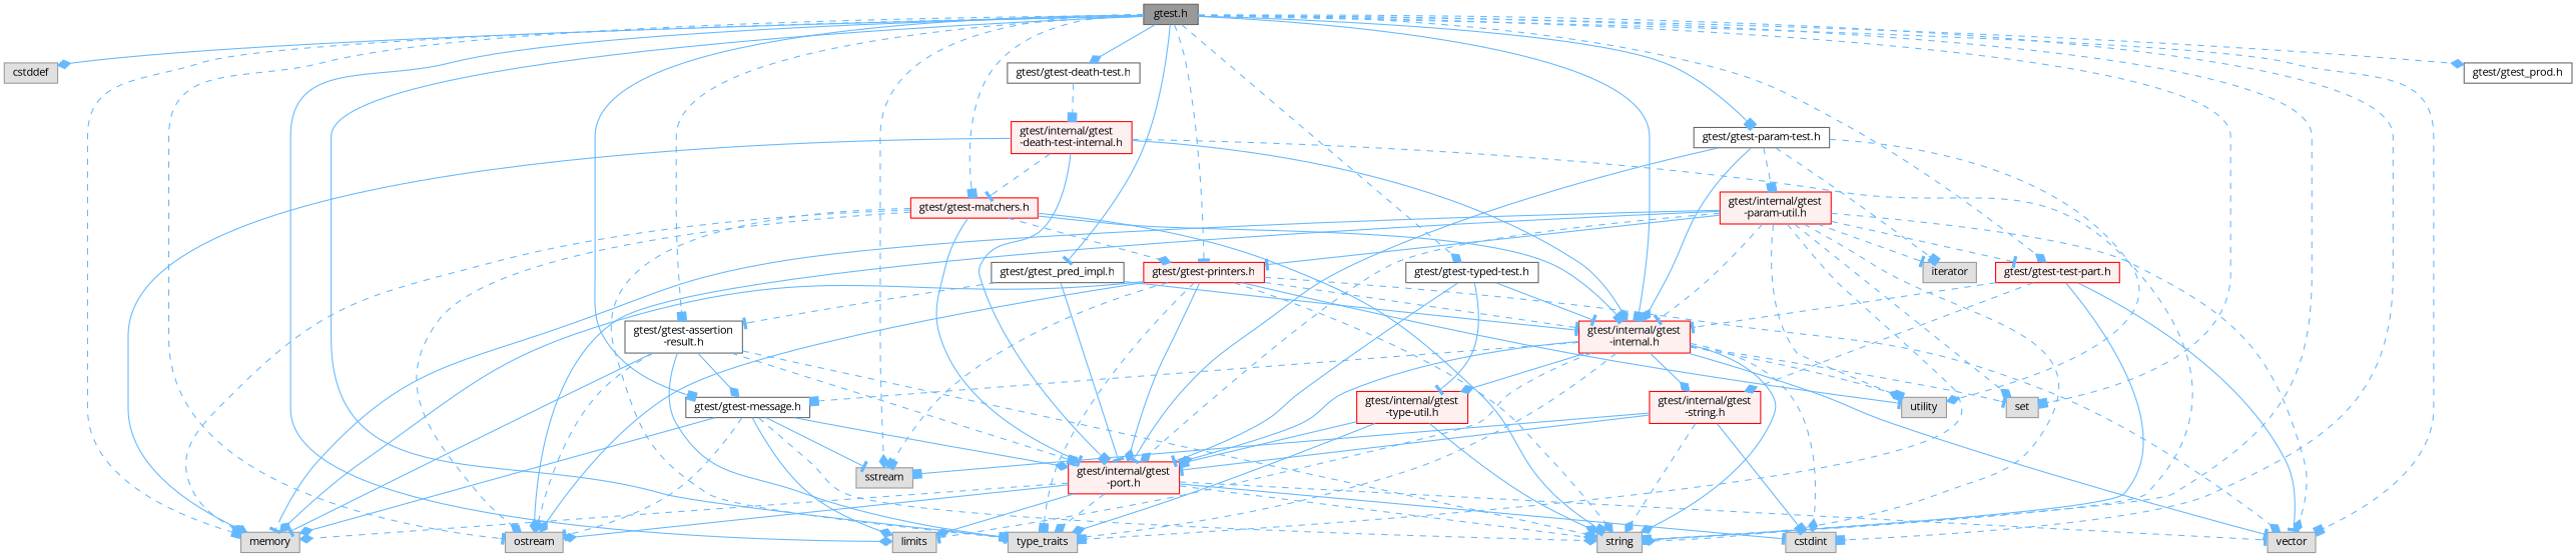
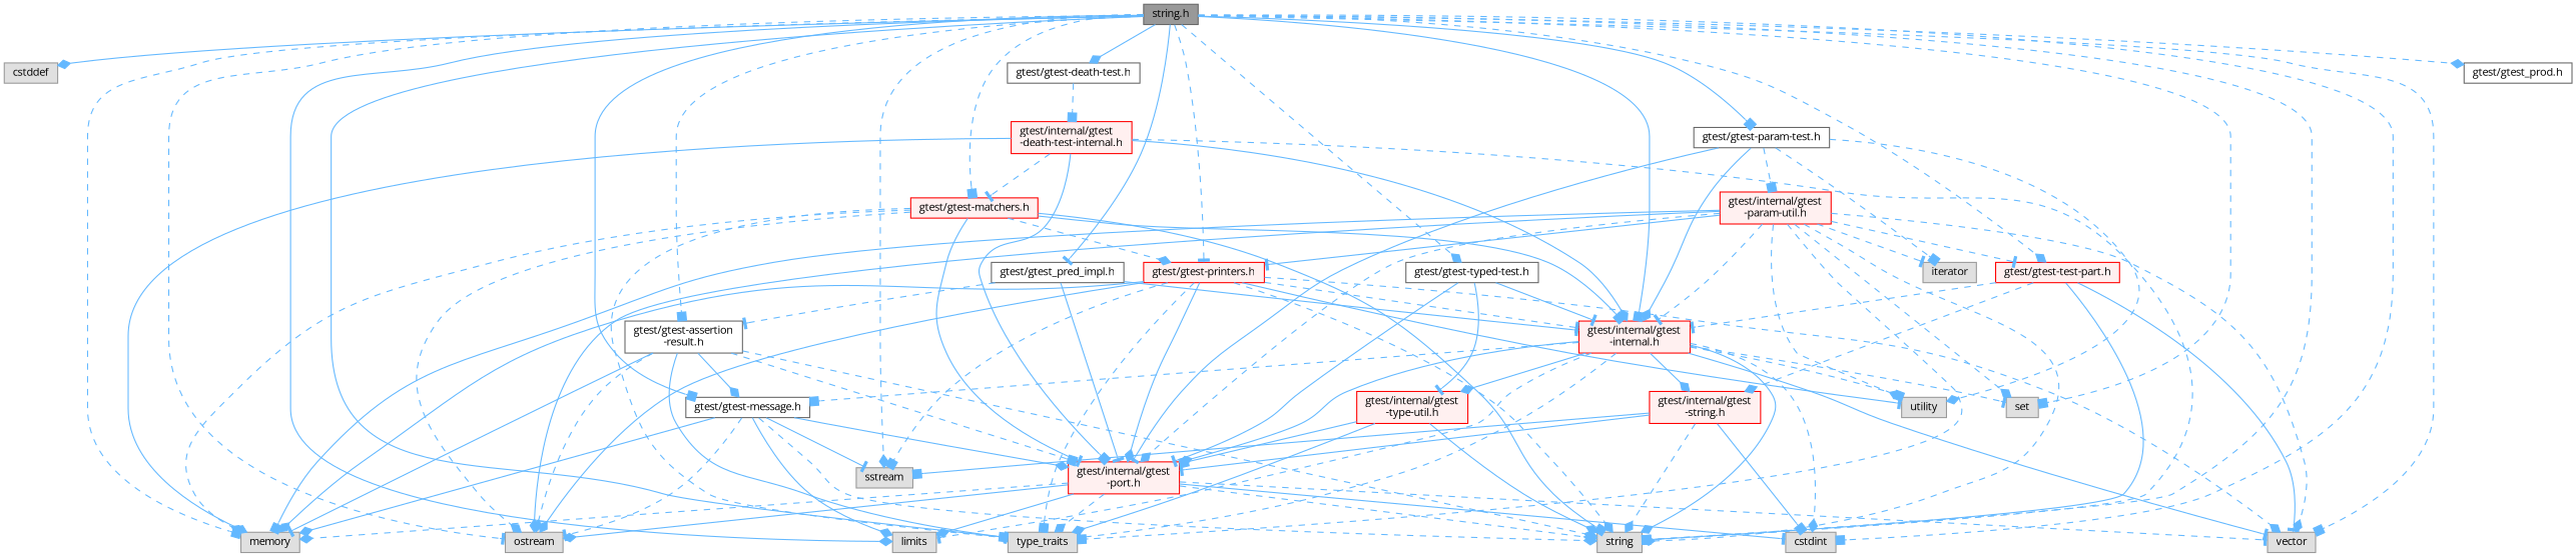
  digraph {
    fontname="Open Sans"
    node [color=grey60 fillcolor="#E0E0E0" fontname="Open Sans" fontsize=10 shape=box style=filled]
    edge [arrowhead=diamond color=steelblue1 fontname="Open Sans" fontsize=10 labelfontname=Helvetica labelfontsize=10 style=dashed]
-   n1 [color=gray40 fillcolor=grey60 fontcolor=black height=0.2 label="gtest.h" width=0.4]
+   n1 [color=gray40 fillcolor=grey60 fontcolor=black height=0.2 label="string.h" width=0.4]
    n2 [height=0.2 label=cstddef width=0.4]
    n3 [height=0.2 label=cstdint width=0.4]
    n4 [height=0.2 label=limits width=0.4]
    n5 [height=0.2 label=memory width=0.4]
    n6 [height=0.2 label=ostream width=0.4]
    n7 [height=0.2 label=set width=0.4]
    n8 [height=0.2 label=sstream width=0.4]
    n9 [height=0.2 label=string width=0.4]
    n10 [height=0.2 label=type_traits width=0.4]
    n11 [height=0.2 label=vector width=0.4]
    n12 [color=grey40 fillcolor=white height=0.2 label="gtest/gtest-assertion\l-result.h" width=0.4]
    n13 [color=grey40 fillcolor=white height=0.2 label="gtest/gtest-message.h" width=0.4]
    n14 [color=grey40 fillcolor=white height=0.2 label="gtest/gtest-death-test.h" width=0.4]
    n15 [color=red fillcolor="#FFF0F0" height=0.2 label="gtest/gtest-matchers.h" width=0.4]
    n16 [color=red fillcolor="#FFF0F0" height=0.2 label="gtest/gtest-printers.h" width=0.4]
    n17 [color=red fillcolor="#FFF0F0" height=0.2 label="gtest/internal/gtest\l-internal.h" width=0.4]
    n18 [color=grey40 fillcolor=white height=0.2 label="gtest/gtest-param-test.h" width=0.4]
    n19 [color=red fillcolor="#FFF0F0" height=0.2 label="gtest/gtest-test-part.h" width=0.4]
    n20 [color=grey40 fillcolor=white height=0.2 label="gtest/gtest-typed-test.h" width=0.4]
    n21 [color=grey40 fillcolor=white height=0.2 label="gtest/gtest_pred_impl.h" width=0.4]
    n22 [color=grey40 fillcolor=white height=0.2 label="gtest/gtest_prod.h" width=0.4]
    n23 [color=red fillcolor="#FFF0F0" height=0.2 label="gtest/internal/gtest\l-port.h" width=0.4]
    n24 [color=red fillcolor="#FFF0F0" height=0.2 label="gtest/internal/gtest\l-death-test-internal.h" width=0.4]
    n25 [height=0.2 label=utility width=0.4]
    n26 [color=red fillcolor="#FFF0F0" height=0.2 label="gtest/internal/gtest\l-string.h" width=0.4]
    n27 [color=red fillcolor="#FFF0F0" height=0.2 label="gtest/internal/gtest\l-type-util.h" width=0.4]
    n28 [height=0.2 label=iterator width=0.4]
    n29 [color=red fillcolor="#FFF0F0" height=0.2 label="gtest/internal/gtest\l-param-util.h" width=0.4]
    n1 -> n2 [style=solid]
    n1 -> n3 [arrowhead=box]
    n1 -> n4 [style=solid]
    n1 -> n5 [arrowhead=box]
    n1 -> n6 [arrowhead=tee]
    n1 -> n7 [arrowhead=box]
    n1 -> n8
    n1 -> n9 [arrowhead=box]
    n1 -> n10 [arrowhead=box style=solid]
    n1 -> n11 [arrowhead=box]
    n1 -> n12 [arrowhead=box]
    n1 -> n13 [arrowhead=box style=solid]
    n1 -> n14 [style=solid]
    n1 -> n15 [arrowhead=box]
    n1 -> n16 [arrowhead=tee]
    n1 -> n17 [arrowhead=box style=solid]
    n1 -> n18 [arrowhead=box style=solid]
    n1 -> n19
    n1 -> n20
    n1 -> n21 [arrowhead=tee style=solid]
    n1 -> n22
    n12 -> n5 [arrowhead=tee style=solid]
    n12 -> n6
    n12 -> n9
    n12 -> n10 [arrowhead=tee style=solid]
    n12 -> n13 [style=solid]
    n12 -> n23 [arrowhead=box]
    n13 -> n4 [style=solid]
    n13 -> n5 [style=solid]
    n13 -> n6 [arrowhead=tee]
    n13 -> n8 [arrowhead=tee style=solid]
    n13 -> n9
    n13 -> n23 [style=solid]
    n14 -> n24 [arrowhead=box]
    n15 -> n5
    n15 -> n6
    n15 -> n9 [arrowhead=box style=solid]
    n15 -> n10 [arrowhead=tee]
    n15 -> n16
    n15 -> n17 [arrowhead=box style=solid]
    n15 -> n23 [arrowhead=tee style=solid]
    n16 -> n5 [style=solid]
    n16 -> n6 [style=solid]
    n16 -> n8 [arrowhead=box]
    n16 -> n9
    n16 -> n10 [arrowhead=box]
    n16 -> n11
    n16 -> n17 [arrowhead=tee]
    n16 -> n23 [style=solid]
    n16 -> n25 [arrowhead=tee style=solid]
    n17 -> n3
    n17 -> n4 [arrowhead=tee]
    n17 -> n7 [arrowhead=tee]
    n17 -> n9 [style=solid]
    n17 -> n10 [arrowhead=tee]
    n17 -> n11 [arrowhead=tee style=solid]
    n17 -> n13 [arrowhead=box]
    n17 -> n23 [style=solid]
    n17 -> n25 [arrowhead=box]
    n17 -> n26 [style=solid]
    n17 -> n27 [style=solid]
    n18 -> n17 [style=solid]
    n18 -> n23 [arrowhead=tee style=solid]
    n18 -> n25
    n18 -> n28 [arrowhead=box]
    n18 -> n29 [arrowhead=box]
    n19 -> n9 [arrowhead=box style=solid]
    n19 -> n11 [arrowhead=tee style=solid]
    n19 -> n17 [arrowhead=tee]
    n19 -> n26
    n20 -> n17 [arrowhead=tee style=solid]
    n20 -> n23 [arrowhead=tee style=solid]
    n20 -> n27 [arrowhead=tee style=solid]
    n21 -> n12 [arrowhead=tee]
    n21 -> n17 [arrowhead=tee style=solid]
    n21 -> n23 [arrowhead=tee style=solid]
    n23 -> n3 [arrowhead=tee style=solid]
    n23 -> n4 [style=solid]
    n23 -> n5
    n23 -> n6 [style=solid]
    n23 -> n9
    n23 -> n10
    n23 -> n11 [arrowhead=tee]
    n24 -> n5 [style=solid]
    n24 -> n9 [arrowhead=box]
    n24 -> n15 [arrowhead=tee]
    n24 -> n17 [style=solid]
    n24 -> n23 [arrowhead=box style=solid]
    n26 -> n3 [arrowhead=box style=solid]
    n26 -> n8 [arrowhead=box style=solid]
    n26 -> n9
    n26 -> n23 [arrowhead=tee style=solid]
    n27 -> n9 [style=solid]
    n27 -> n10 [style=solid]
    n27 -> n23 [arrowhead=box style=solid]
-   n29 -> n5 [arrowhead=tee style=solid]
+   n29 -> n5 [arrowhead=box style=solid]
    n29 -> n6 [style=solid]
    n29 -> n7
    n29 -> n9
    n29 -> n10 [arrowhead=box]
    n29 -> n11
    n29 -> n16 [arrowhead=tee style=solid]
    n29 -> n17 [arrowhead=tee]
    n29 -> n19 [arrowhead=tee]
    n29 -> n23
    n29 -> n25
    n29 -> n28 [arrowhead=tee]
  }
